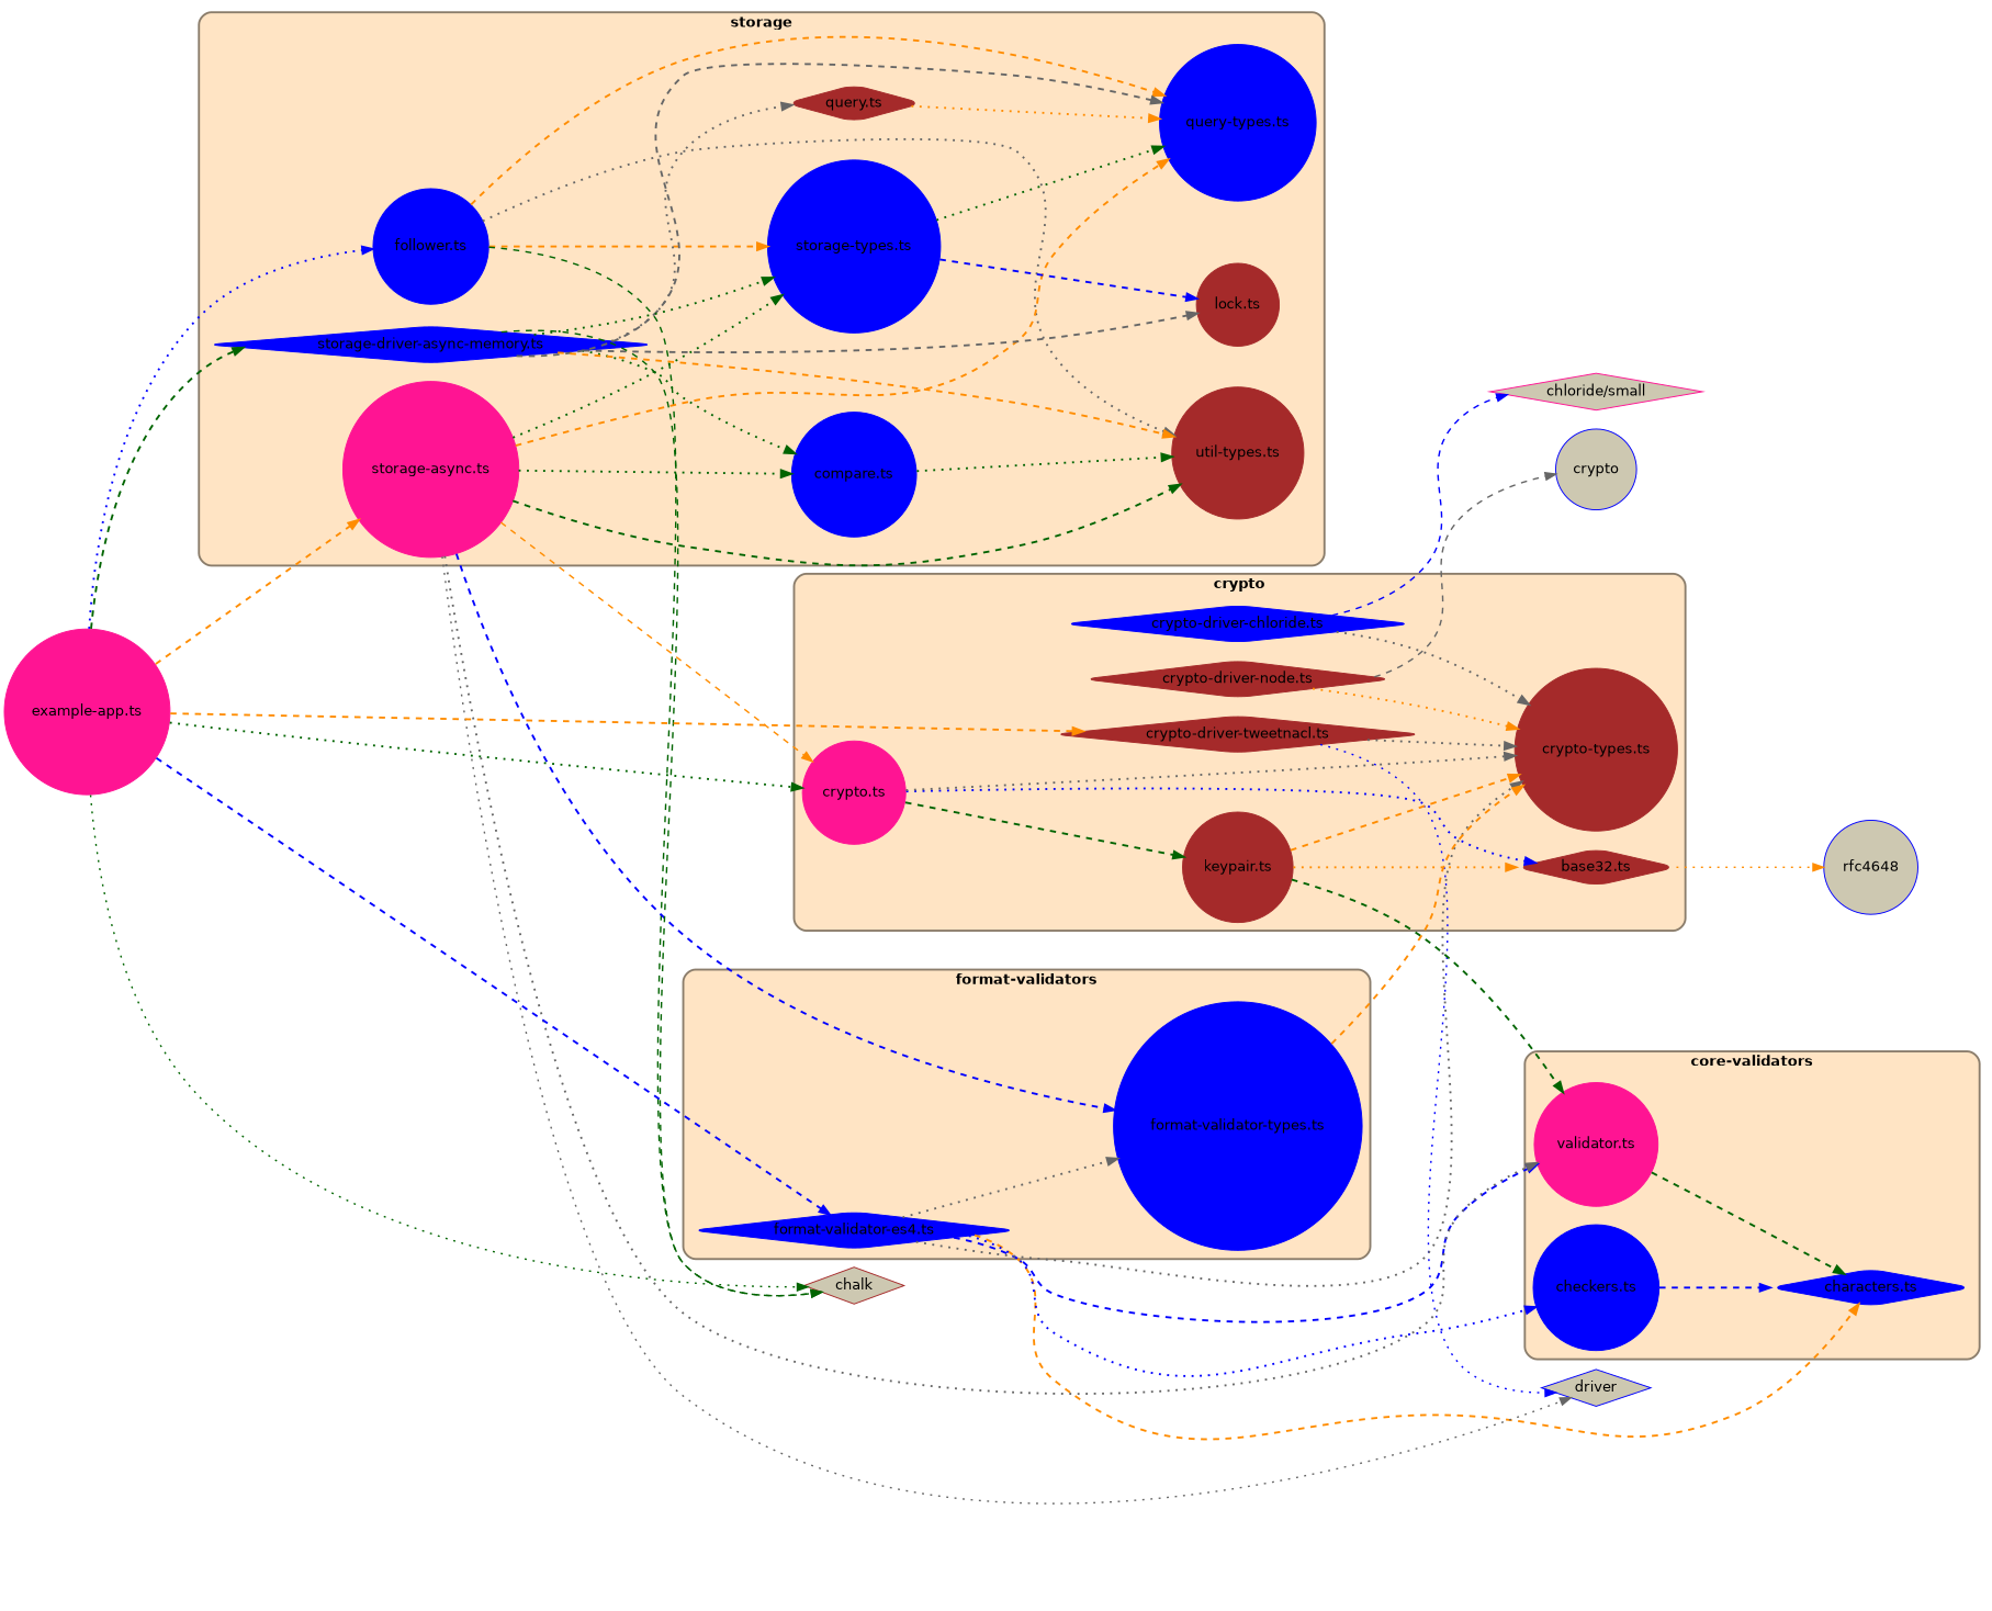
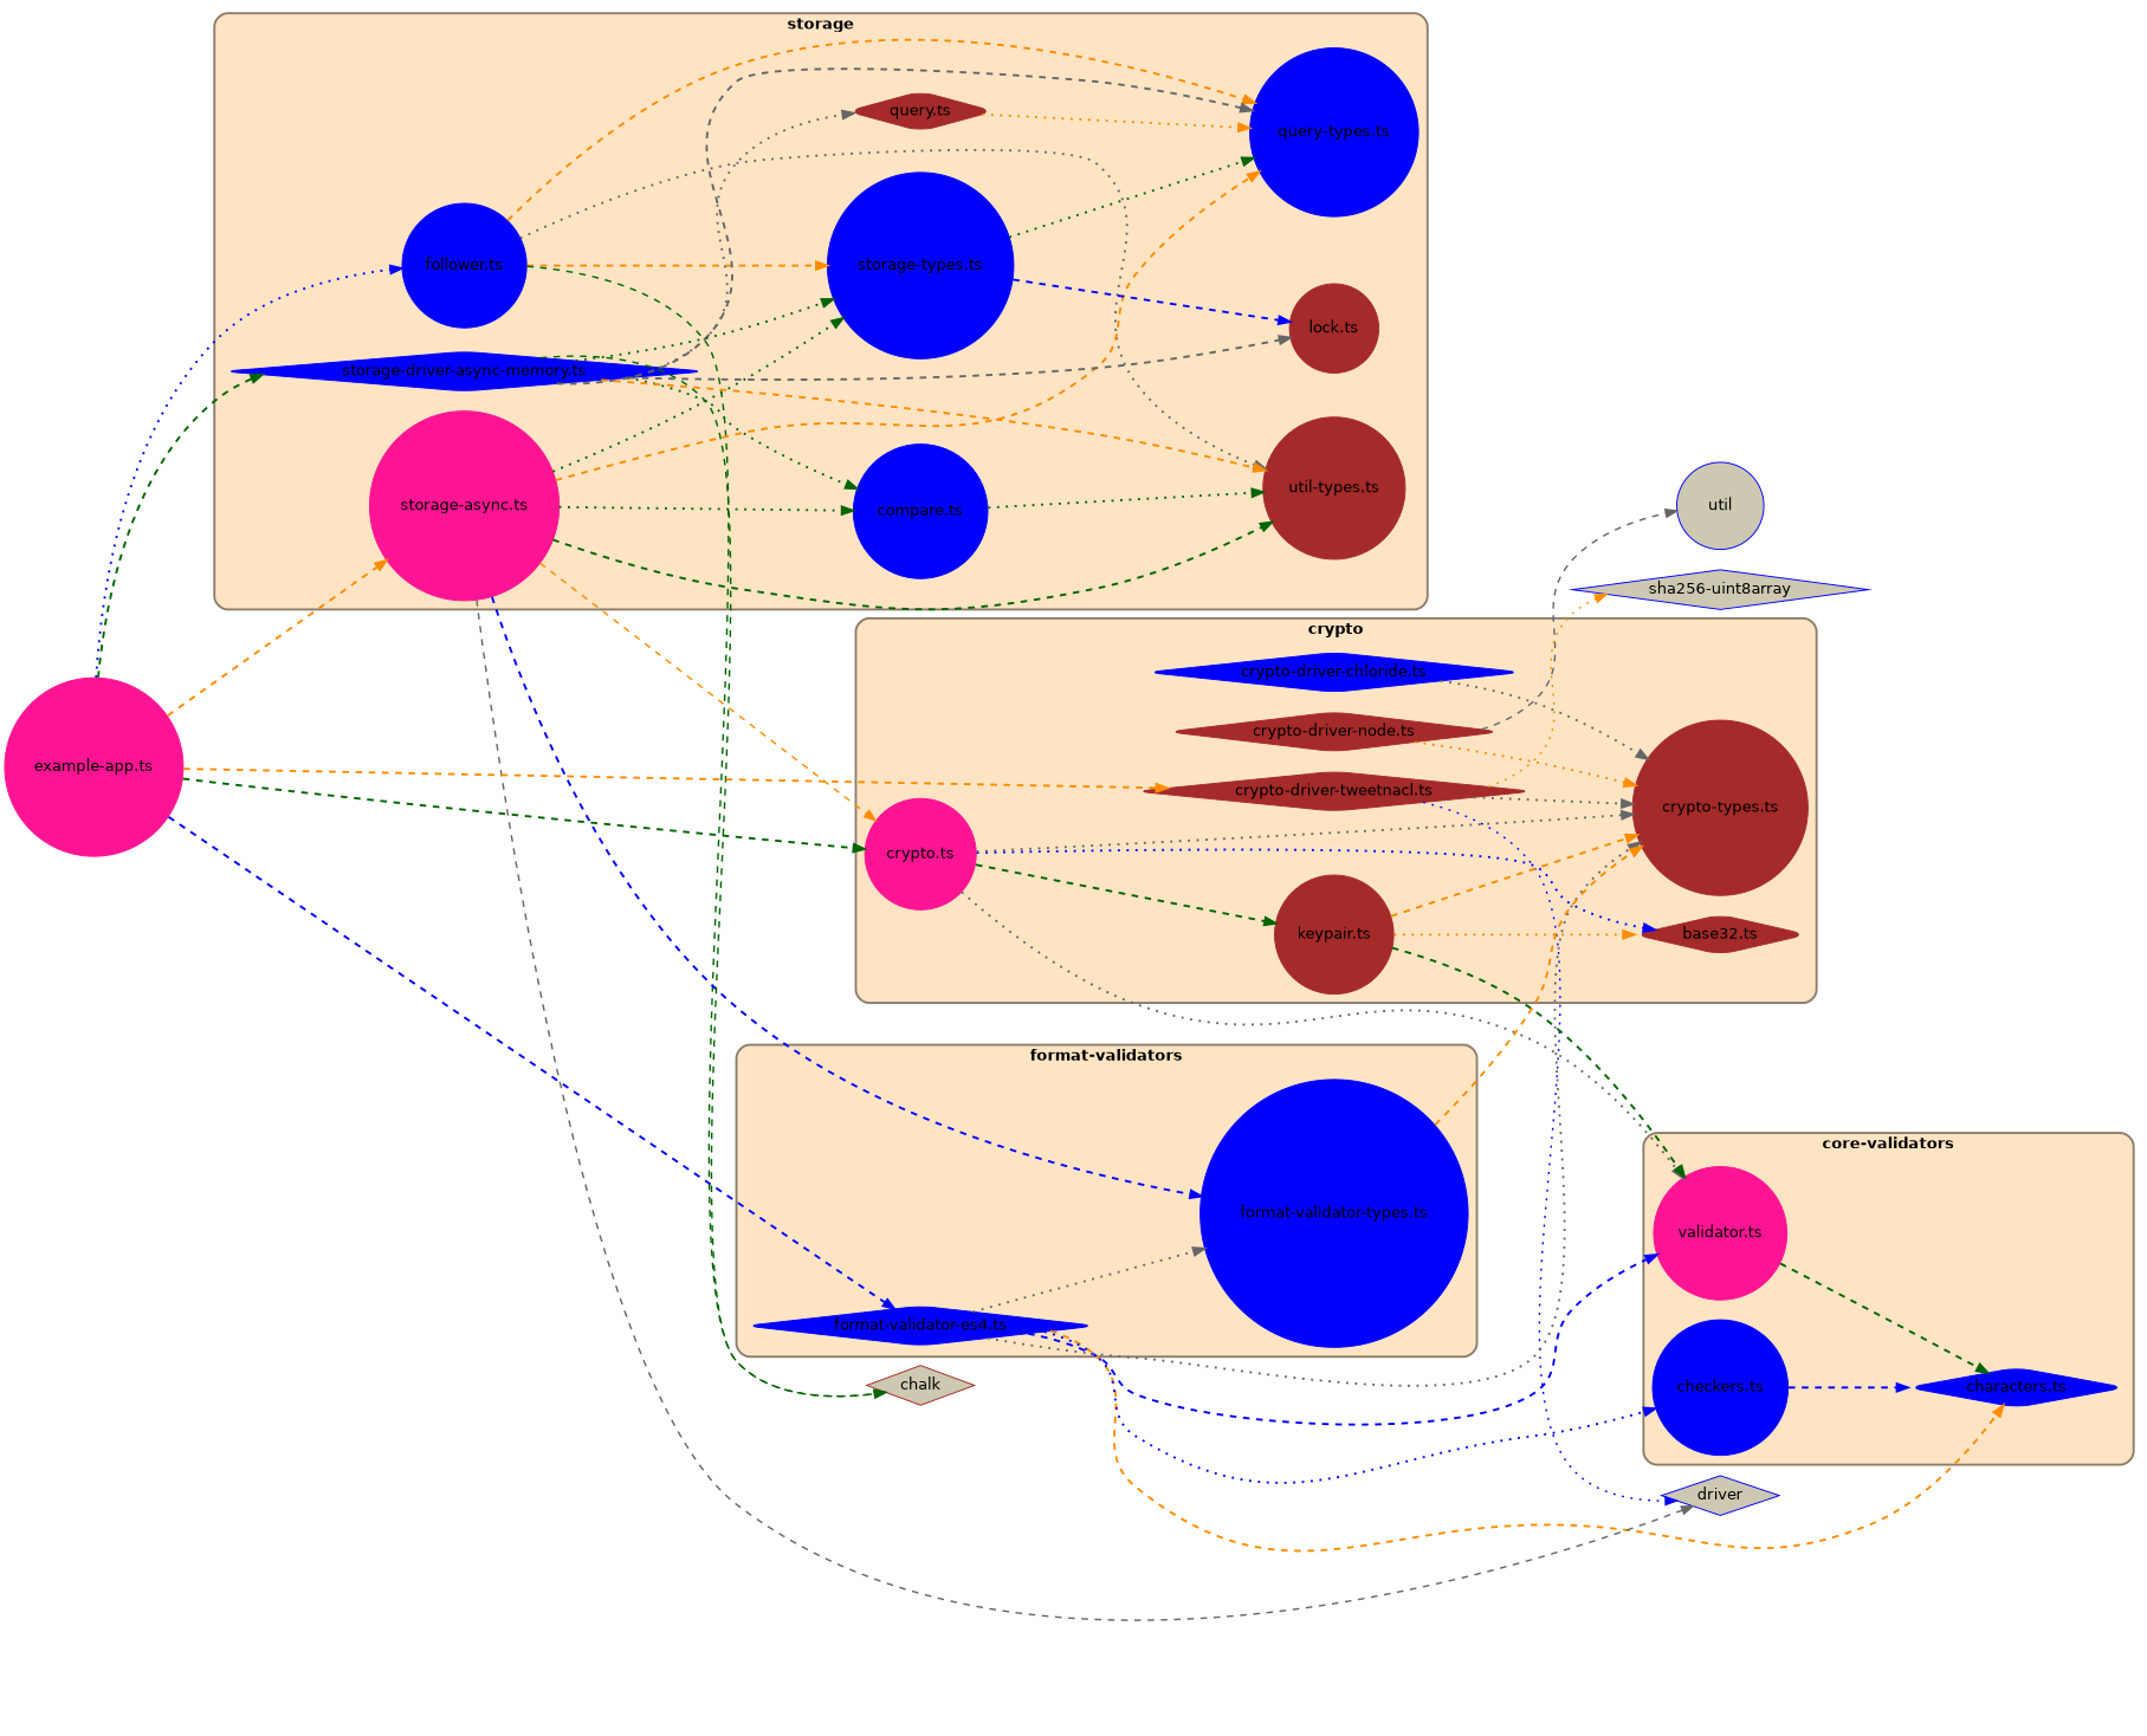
  digraph {
    compound=true
    fontname=helvetica
    rankdir=LR
    splines=true
    node [color=blue fontname=helvetica shape=circle style="rounded,filled"]
    edge [color=darkgreen fontname=helvetica penwidth=2 style=dashed]
    n1 [color=deeppink label="validator.ts"]
    n2 [label="characters.ts" shape=diamond]
    n3 [label="checkers.ts"]
    n4 [color=brown label="base32.ts" shape=diamond]
    n5 [label="crypto-driver-chloride.ts" shape=diamond]
    n6 [color=brown label="crypto-driver-node.ts" shape=diamond]
    n7 [color=brown label="crypto-driver-tweetnacl.ts" shape=diamond]
    n8 [color=brown label="crypto-types.ts"]
    n9 [color=deeppink label="crypto.ts"]
    n10 [color=brown label="keypair.ts"]
    n11 [label="format-validator-es4.ts" shape=diamond]
    n12 [label="format-validator-types.ts"]
    n13 [label="compare.ts"]
    n14 [label="follower.ts"]
    n15 [color=brown label="lock.ts"]
    n16 [label="query-types.ts"]
    n17 [color=brown label="query.ts" shape=diamond]
    n18 [color=deeppink label="storage-async.ts"]
    n19 [label="storage-driver-async-memory.ts" shape=diamond]
    n20 [label="storage-types.ts"]
    n21 [color=brown label="util-types.ts"]
-   rfc4648 [fillcolor=cornsilk3 style=filled]
-   "chloride/small" [color=deeppink fillcolor=cornsilk3 shape=diamond style=filled]
-   crypto [fillcolor=cornsilk3 style=filled]
+   crypto [fillcolor=cornsilk3 style=filled label=util]
    n25 [fillcolor=cornsilk3 label=driver shape=diamond style=filled]
+   "sha256-uint8array" [fillcolor=cornsilk3 shape=diamond style=filled]
    chalk [color=brown fillcolor=cornsilk3 shape=diamond style=filled]
    n28 [color=deeppink label="example-app.ts"]
    subgraph cluster_1 {
      color=bisque4
      fillcolor=bisque
      label=<<b>core-validators</b>>
      penwidth=2
      style="rounded,filled"
      n1
      n2
      n3
    }
    subgraph cluster_2 {
      color=bisque4
      fillcolor=bisque
      label=<<b>crypto</b>>
      penwidth=2
      style="rounded,filled"
      n4
      n5
      n6
      n7
      n8
      n9
      n10
    }
    subgraph cluster_3 {
      color=bisque4
      fillcolor=bisque
      label=<<b>format-validators</b>>
      penwidth=2
      style="rounded,filled"
      n11
      n12
    }
    subgraph cluster_4 {
      color=bisque4
      fillcolor=bisque
      label=<<b>storage</b>>
      penwidth=2
      style="rounded,filled"
      n13
      n14
      n15
      n16
      n17
      n18
      n19
      n20
      n21
    }
    n1 -> n2
    n3 -> n2 [color=blue]
-   n4 -> rfc4648 [color=darkorange penwidth=1.5 style=dotted weight=1]
    n5 -> n8 [color=gray40 style=dotted]
-   n5 -> "chloride/small" [color=blue penwidth=1.5 weight=1]
    n6 -> n8 [color=darkorange style=dotted]
    n6 -> crypto [color=gray40 penwidth=1.5 weight=1]
    n7 -> n8 [color=gray40 style=dotted]
    n7 -> n25 [color=blue penwidth=1.5 style=dotted weight=1]
-   n18 -> n1 [color=gray40 style=dotted]
+   n7 -> "sha256-uint8array" [color=darkorange penwidth=1.5 style=dotted weight=1]
+   n9 -> n1 [color=gray40 style=dotted]
    n9 -> n4 [color=blue style=dotted]
    n9 -> n8 [color=gray40 style=dotted]
    n9 -> n10
    n10 -> n1
    n10 -> n4 [color=darkorange style=dotted]
    n10 -> n8 [color=darkorange]
    n11 -> n1 [color=blue]
    n11 -> n2 [color=darkorange]
    n11 -> n3 [color=blue style=dotted]
    n11 -> n8 [color=gray40 style=dotted]
    n11 -> n12 [color=gray40 style=dotted]
    n12 -> n8 [color=darkorange]
    n13 -> n21 [style=dotted]
    n14 -> n16 [color=darkorange]
    n14 -> n20 [color=darkorange]
    n14 -> n21 [color=gray40 style=dotted]
    n14 -> chalk [penwidth=1.5 weight=1]
    n17 -> n16 [color=darkorange style=dotted]
    n18 -> n9 [color=darkorange penwidth=1.5 weight=1]
    n18 -> n12 [color=blue]
    n18 -> n13 [style=dotted]
    n18 -> n16 [color=darkorange]
    n18 -> n20 [style=dotted]
    n18 -> n21
-   n18 -> n25 [color=gray40 penwidth=1.5 style=dotted weight=1]
+   n18 -> n25 [color=gray40 penwidth=1.5 weight=1]
    n19 -> n13 [style=dotted]
    n19 -> n15 [color=gray40]
    n19 -> n16 [color=gray40]
    n19 -> n17 [color=gray40 style=dotted]
    n19 -> n20 [style=dotted]
    n19 -> n21 [color=darkorange]
    n19 -> chalk [penwidth=1.5 weight=1]
    n20 -> n15 [color=blue]
    n20 -> n16 [style=dotted]
    n28 -> n7 [color=darkorange]
-   n28 -> n9 [style=dotted]
+   n28 -> n9
    n28 -> n11 [color=blue]
    n28 -> n14 [color=blue style=dotted]
    n28 -> n18 [color=darkorange]
    n28 -> n19
-   n28 -> chalk [penwidth=1.5 style=dotted weight=1]
  }
